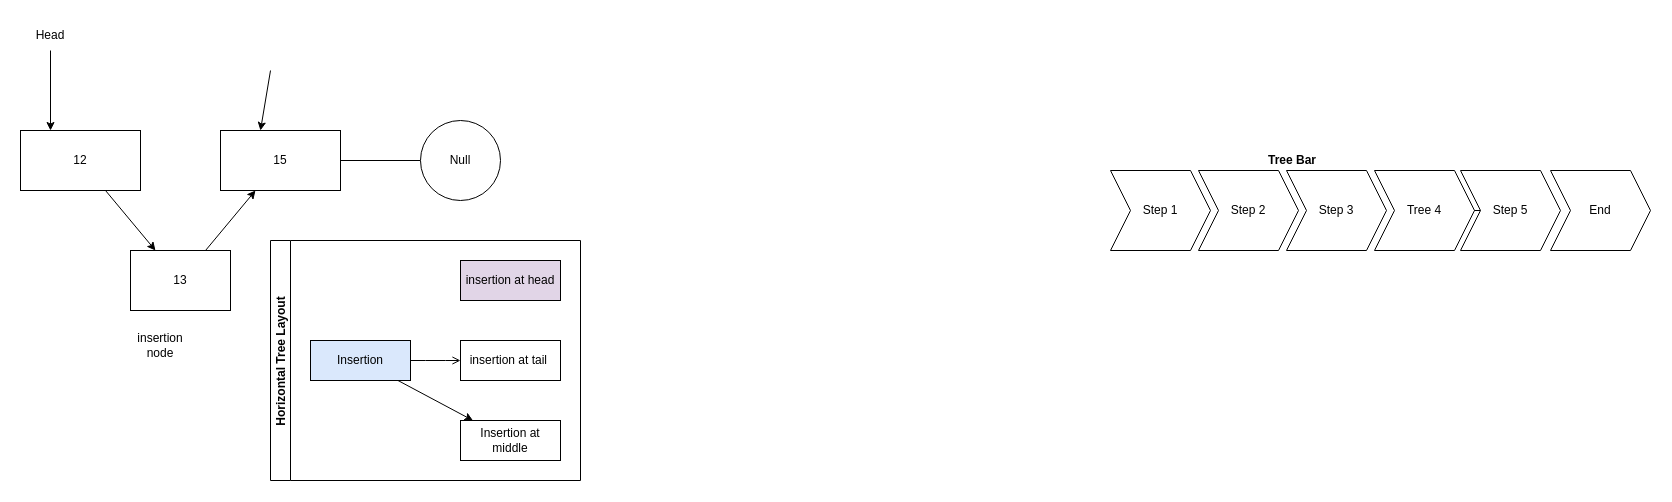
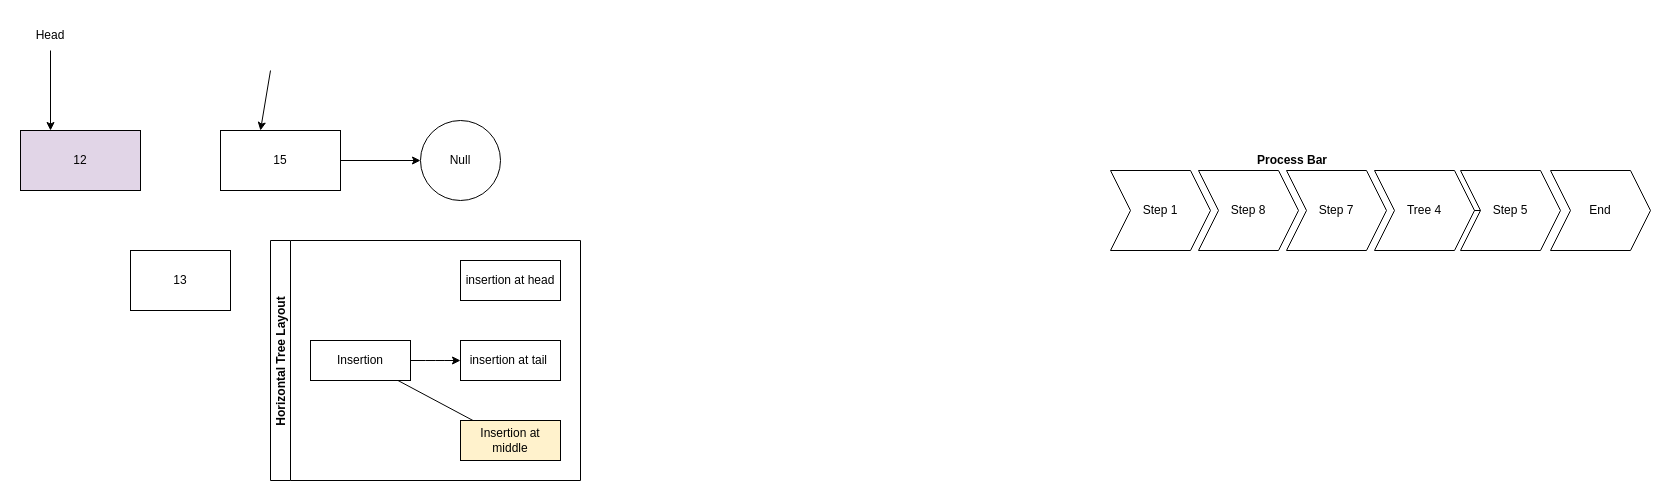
  <mxCell id="0" />
  <mxCell id="1" parent="0" />
- <mxCell id="2" value="" style="edgeStyle=none;html=1;entryX=0.25;entryY=0;entryDx=0;entryDy=0;" parent="1" source="3" target="11" edge="1"><mxGeometry relative="1" as="geometry" /></mxCell>
- <mxCell id="3" value="12" style="rounded=0;whiteSpace=wrap;html=1;" parent="1" vertex="1"><mxGeometry x="20" y="130" width="120" height="60" as="geometry" /></mxCell>
- <mxCell id="4" value="" style="edgeStyle=none;html=1;endArrow=none;" parent="1" source="5" target="6" edge="1"><mxGeometry relative="1" as="geometry" /></mxCell>
+ <mxCell id="3" value="12" style="rounded=0;whiteSpace=wrap;html=1;fillColor=#e1d5e7;" parent="1" vertex="1"><mxGeometry x="20" y="130" width="120" height="60" as="geometry" /></mxCell>
+ <mxCell id="4" value="" style="edgeStyle=none;html=1;" parent="1" source="5" target="6" edge="1"><mxGeometry relative="1" as="geometry" /></mxCell>
  <mxCell id="5" value="15" style="rounded=0;whiteSpace=wrap;html=1;" parent="1" vertex="1"><mxGeometry x="220" y="130" width="120" height="60" as="geometry" /></mxCell>
  <mxCell id="6" value="Null" style="ellipse;whiteSpace=wrap;html=1;rounded=0;" parent="1" vertex="1"><mxGeometry x="420" y="120" width="80" height="80" as="geometry" /></mxCell>
  <mxCell id="7" value="" style="edgeStyle=none;html=1;entryX=0.333;entryY=0;entryDx=0;entryDy=0;entryPerimeter=0;" parent="1" target="5" edge="1"><mxGeometry relative="1" as="geometry"><mxPoint x="270" y="70" as="sourcePoint" /><mxPoint x="350" y="70" as="targetPoint" /></mxGeometry></mxCell>
  <mxCell id="8" value="" style="edgeStyle=none;html=1;entryX=0.25;entryY=0;entryDx=0;entryDy=0;" parent="1" target="3" edge="1"><mxGeometry relative="1" as="geometry"><mxPoint x="50" y="50" as="sourcePoint" /><mxPoint x="130" y="50" as="targetPoint" /></mxGeometry></mxCell>
  <mxCell id="9" value="Head" style="text;html=1;strokeColor=none;fillColor=none;align=center;verticalAlign=middle;whiteSpace=wrap;rounded=0;" parent="1" vertex="1"><mxGeometry x="20" y="20" width="60" height="30" as="geometry" /></mxCell>
- <mxCell id="10" value="" style="edgeStyle=none;html=1;" parent="1" source="11" target="5" edge="1"><mxGeometry relative="1" as="geometry" /></mxCell>
  <mxCell id="11" value="13" style="rounded=0;whiteSpace=wrap;html=1;" parent="1" vertex="1"><mxGeometry x="130" y="250" width="100" height="60" as="geometry" /></mxCell>
- <mxCell id="12" value="insertion node&lt;br&gt;" style="text;html=1;strokeColor=none;fillColor=none;align=center;verticalAlign=middle;whiteSpace=wrap;rounded=0;" parent="1" vertex="1"><mxGeometry x="130" y="330" width="60" height="30" as="geometry" /></mxCell>
  <mxCell id="13" value="Horizontal Tree Layout" style="swimlane;startSize=20;horizontal=0;childLayout=treeLayout;horizontalTree=1;resizable=0;containerType=tree;fontSize=12;" parent="1" vertex="1"><mxGeometry x="270" y="240" width="310" height="240" as="geometry" /></mxCell>
- <mxCell id="14" value="Insertion" style="whiteSpace=wrap;html=1;fillColor=#dae8fc;" parent="13" vertex="1"><mxGeometry x="40" y="100" width="100" height="40" as="geometry" /></mxCell>
- <mxCell id="15" value="insertion at head" style="whiteSpace=wrap;html=1;fillColor=#e1d5e7;" parent="13" vertex="1"><mxGeometry x="190" y="20" width="100" height="40" as="geometry" /></mxCell>
+ <mxCell id="14" value="Insertion" style="whiteSpace=wrap;html=1;" parent="13" vertex="1"><mxGeometry x="40" y="100" width="100" height="40" as="geometry" /></mxCell>
+ <mxCell id="15" value="insertion at head" style="whiteSpace=wrap;html=1;" parent="13" vertex="1"><mxGeometry x="190" y="20" width="100" height="40" as="geometry" /></mxCell>
  <mxCell id="16" value="insertion at tail&amp;nbsp;" style="whiteSpace=wrap;html=1;" parent="13" vertex="1"><mxGeometry x="190" y="100" width="100" height="40" as="geometry" /></mxCell>
- <mxCell id="17" value="" style="edgeStyle=elbowEdgeStyle;elbow=vertical;html=1;rounded=1;curved=0;sourcePerimeterSpacing=0;targetPerimeterSpacing=0;startSize=6;endSize=6;endArrow=open;" parent="13" source="14" target="16" edge="1"><mxGeometry relative="1" as="geometry" /></mxCell>
- <mxCell id="18" value="" style="edgeStyle=none;html=1;" parent="13" source="14" target="19" edge="1"><mxGeometry relative="1" as="geometry" /></mxCell>
- <mxCell id="19" value="Insertion at middle" style="whiteSpace=wrap;html=1;" parent="13" vertex="1"><mxGeometry x="190" y="180" width="100" height="40" as="geometry" /></mxCell>
+ <mxCell id="17" value="" style="edgeStyle=elbowEdgeStyle;elbow=vertical;html=1;rounded=1;curved=0;sourcePerimeterSpacing=0;targetPerimeterSpacing=0;startSize=6;endSize=6;" parent="13" source="14" target="16" edge="1"><mxGeometry relative="1" as="geometry" /></mxCell>
+ <mxCell id="18" value="" style="edgeStyle=none;html=1;endArrow=none;" parent="13" source="14" target="19" edge="1"><mxGeometry relative="1" as="geometry" /></mxCell>
+ <mxCell id="19" value="Insertion at middle" style="whiteSpace=wrap;html=1;fillColor=#fff2cc;" parent="13" vertex="1"><mxGeometry x="190" y="180" width="100" height="40" as="geometry" /></mxCell>
  <mxCell id="20" value="" style="edgeStyle=none;html=1;" parent="1" source="21" edge="1"><mxGeometry relative="1" as="geometry"><mxPoint x="1400" y="210" as="targetPoint" /></mxGeometry></mxCell>
- <mxCell id="21" value="Tree Bar" style="swimlane;childLayout=stackLayout;horizontal=1;fillColor=none;horizontalStack=1;resizeParent=1;resizeParentMax=0;resizeLast=0;collapsible=0;strokeColor=none;stackBorder=10;stackSpacing=-12;resizable=1;align=center;points=[];whiteSpace=wrap;html=1;startSize=0;" parent="1" vertex="1"><mxGeometry x="1100" y="160" width="384" height="100" as="geometry" /></mxCell>
+ <mxCell id="21" value="Process Bar" style="swimlane;childLayout=stackLayout;horizontal=1;fillColor=none;horizontalStack=1;resizeParent=1;resizeParentMax=0;resizeLast=0;collapsible=0;strokeColor=none;stackBorder=10;stackSpacing=-12;resizable=1;align=center;points=[];whiteSpace=wrap;html=1;startSize=0;" parent="1" vertex="1"><mxGeometry x="1100" y="160" width="384" height="100" as="geometry" /></mxCell>
  <mxCell id="22" value="Step 1" style="shape=step;perimeter=stepPerimeter;fixedSize=1;points=[];whiteSpace=wrap;html=1;" parent="21" vertex="1"><mxGeometry x="10" y="10" width="100" height="80" as="geometry" /></mxCell>
- <mxCell id="23" value="Step 2" style="shape=step;perimeter=stepPerimeter;fixedSize=1;points=[];whiteSpace=wrap;html=1;" parent="21" vertex="1"><mxGeometry x="98" y="10" width="100" height="80" as="geometry" /></mxCell>
- <mxCell id="24" value="Step 3" style="shape=step;perimeter=stepPerimeter;fixedSize=1;points=[];whiteSpace=wrap;html=1;" parent="21" vertex="1"><mxGeometry x="186" y="10" width="100" height="80" as="geometry" /></mxCell>
+ <mxCell id="23" value="Step 8" style="shape=step;perimeter=stepPerimeter;fixedSize=1;points=[];whiteSpace=wrap;html=1;" parent="21" vertex="1"><mxGeometry x="98" y="10" width="100" height="80" as="geometry" /></mxCell>
+ <mxCell id="24" value="Step 7" style="shape=step;perimeter=stepPerimeter;fixedSize=1;points=[];whiteSpace=wrap;html=1;" parent="21" vertex="1"><mxGeometry x="186" y="10" width="100" height="80" as="geometry" /></mxCell>
  <mxCell id="25" value="Tree 4" style="shape=step;perimeter=stepPerimeter;fixedSize=1;points=[];whiteSpace=wrap;html=1;" parent="21" vertex="1"><mxGeometry x="274" y="10" width="100" height="80" as="geometry" /></mxCell>
  <mxCell id="26" value="End" style="shape=step;perimeter=stepPerimeter;fixedSize=1;points=[];whiteSpace=wrap;html=1;" parent="1" vertex="1"><mxGeometry x="1550" y="170" width="100" height="80" as="geometry" /></mxCell>
  <mxCell id="27" value="Step 5" style="shape=step;perimeter=stepPerimeter;fixedSize=1;points=[];whiteSpace=wrap;html=1;" parent="1" vertex="1"><mxGeometry x="1460" y="170" width="100" height="80" as="geometry" /></mxCell>
